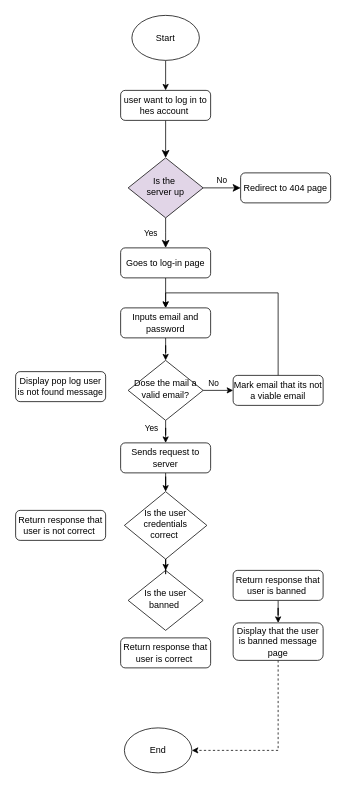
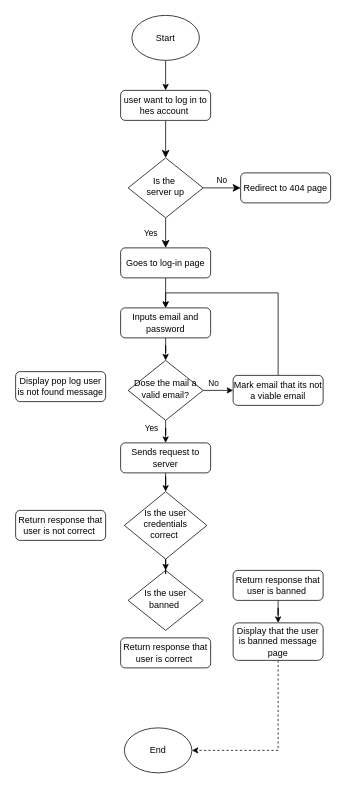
  <mxCell id="0" />
  <mxCell id="1" parent="0" />
  <mxCell id="2" value="" style="rounded=0;html=1;jettySize=auto;orthogonalLoop=1;fontSize=11;endArrow=classic;endFill=1;endSize=8;strokeWidth=1;shadow=0;labelBackgroundColor=none;edgeStyle=orthogonalEdgeStyle;" parent="1" source="3" target="6" edge="1"><mxGeometry relative="1" as="geometry" /></mxCell>
  <mxCell id="3" value="user want to log in to hes account&amp;nbsp;" style="rounded=1;whiteSpace=wrap;html=1;fontSize=12;glass=0;strokeWidth=1;shadow=0;" parent="1" vertex="1"><mxGeometry x="160" y="120" width="120" height="40" as="geometry" /></mxCell>
  <mxCell id="4" value="Yes" style="rounded=0;html=1;jettySize=auto;orthogonalLoop=1;fontSize=11;endArrow=classic;endFill=1;endSize=8;strokeWidth=1;shadow=0;labelBackgroundColor=none;edgeStyle=orthogonalEdgeStyle;" parent="1" source="6" edge="1"><mxGeometry x="-0.013" y="-20" relative="1" as="geometry"><mxPoint x="-20" y="-20" as="offset" /><mxPoint x="220" y="330" as="targetPoint" /></mxGeometry></mxCell>
  <mxCell id="5" value="No" style="edgeStyle=orthogonalEdgeStyle;rounded=0;html=1;jettySize=auto;orthogonalLoop=1;fontSize=11;endArrow=classic;endFill=1;endSize=8;strokeWidth=1;shadow=0;labelBackgroundColor=none;" parent="1" source="6" target="7" edge="1"><mxGeometry y="10" relative="1" as="geometry"><mxPoint as="offset" /></mxGeometry></mxCell>
- <mxCell id="6" value="Is the&amp;nbsp;&lt;div&gt;server up&lt;/div&gt;" style="rhombus;whiteSpace=wrap;html=1;shadow=0;fontFamily=Helvetica;fontSize=12;align=center;strokeWidth=1;spacing=6;spacingTop=-4;fillColor=#e1d5e7;" parent="1" vertex="1"><mxGeometry x="170" y="210" width="100" height="80" as="geometry" /></mxCell>
+ <mxCell id="6" value="Is the&amp;nbsp;&lt;div&gt;server up&lt;/div&gt;" style="rhombus;whiteSpace=wrap;html=1;shadow=0;fontFamily=Helvetica;fontSize=12;align=center;strokeWidth=1;spacing=6;spacingTop=-4;" parent="1" vertex="1"><mxGeometry x="170" y="210" width="100" height="80" as="geometry" /></mxCell>
  <mxCell id="7" value="Redirect to 404 page" style="rounded=1;whiteSpace=wrap;html=1;fontSize=12;glass=0;strokeWidth=1;shadow=0;" parent="1" vertex="1"><mxGeometry x="320" y="230" width="120" height="40" as="geometry" /></mxCell>
  <mxCell id="8" style="edgeStyle=orthogonalEdgeStyle;rounded=0;orthogonalLoop=1;jettySize=auto;html=1;entryX=0.5;entryY=0;entryDx=0;entryDy=0;" edge="1" parent="1" source="9" target="3"><mxGeometry relative="1" as="geometry" /></mxCell>
  <mxCell id="9" value="Start" style="ellipse;whiteSpace=wrap;html=1;" vertex="1" parent="1"><mxGeometry x="175" y="20" width="90" height="60" as="geometry" /></mxCell>
  <mxCell id="10" style="edgeStyle=orthogonalEdgeStyle;rounded=0;orthogonalLoop=1;jettySize=auto;html=1;entryX=0.5;entryY=0;entryDx=0;entryDy=0;" edge="1" parent="1" source="11" target="13"><mxGeometry relative="1" as="geometry" /></mxCell>
  <mxCell id="11" value="Goes to log-in page" style="rounded=1;whiteSpace=wrap;html=1;fontSize=12;glass=0;strokeWidth=1;shadow=0;" vertex="1" parent="1"><mxGeometry x="160" y="330" width="120" height="40" as="geometry" /></mxCell>
  <mxCell id="12" style="edgeStyle=orthogonalEdgeStyle;rounded=0;orthogonalLoop=1;jettySize=auto;html=1;entryX=0.5;entryY=0;entryDx=0;entryDy=0;" edge="1" parent="1" source="13" target="21"><mxGeometry relative="1" as="geometry" /></mxCell>
  <mxCell id="13" value="Inputs email and password" style="rounded=1;whiteSpace=wrap;html=1;fontSize=12;glass=0;strokeWidth=1;shadow=0;" vertex="1" parent="1"><mxGeometry x="160" y="410" width="120" height="40" as="geometry" /></mxCell>
  <mxCell id="14" style="edgeStyle=orthogonalEdgeStyle;rounded=0;orthogonalLoop=1;jettySize=auto;html=1;entryX=0.5;entryY=0;entryDx=0;entryDy=0;" edge="1" parent="1" source="15" target="30"><mxGeometry relative="1" as="geometry" /></mxCell>
  <mxCell id="15" value="Sends request to server" style="rounded=1;whiteSpace=wrap;html=1;fontSize=12;glass=0;strokeWidth=1;shadow=0;" vertex="1" parent="1"><mxGeometry x="160" y="590" width="120" height="40" as="geometry" /></mxCell>
  <mxCell id="16" value="Is the user&lt;div&gt;banned&amp;nbsp;&lt;/div&gt;" style="rhombus;whiteSpace=wrap;html=1;shadow=0;fontFamily=Helvetica;fontSize=12;align=center;strokeWidth=1;spacing=6;spacingTop=-4;" vertex="1" parent="1"><mxGeometry x="170" y="760" width="100" height="80" as="geometry" /></mxCell>
  <mxCell id="17" style="edgeStyle=orthogonalEdgeStyle;rounded=0;orthogonalLoop=1;jettySize=auto;html=1;entryX=0;entryY=0.5;entryDx=0;entryDy=0;" edge="1" parent="1" source="21" target="23"><mxGeometry relative="1" as="geometry" /></mxCell>
  <mxCell id="18" value="No" style="edgeLabel;html=1;align=center;verticalAlign=middle;resizable=0;points=[];" vertex="1" connectable="0" parent="17"><mxGeometry x="-0.351" y="3" relative="1" as="geometry"><mxPoint y="-7" as="offset" /></mxGeometry></mxCell>
  <mxCell id="19" style="edgeStyle=orthogonalEdgeStyle;rounded=0;orthogonalLoop=1;jettySize=auto;html=1;entryX=0.5;entryY=0;entryDx=0;entryDy=0;" edge="1" parent="1" source="21" target="15"><mxGeometry relative="1" as="geometry" /></mxCell>
  <mxCell id="20" value="Yes" style="edgeLabel;html=1;align=center;verticalAlign=middle;resizable=0;points=[];" vertex="1" connectable="0" parent="19"><mxGeometry x="-0.51" y="-1" relative="1" as="geometry"><mxPoint x="-19" y="-2" as="offset" /></mxGeometry></mxCell>
  <mxCell id="21" value="Dose the mail a valid email?" style="rhombus;whiteSpace=wrap;html=1;shadow=0;fontFamily=Helvetica;fontSize=12;align=center;strokeWidth=1;spacing=6;spacingTop=-4;" vertex="1" parent="1"><mxGeometry x="170" y="480" width="100" height="80" as="geometry" /></mxCell>
  <mxCell id="22" style="edgeStyle=orthogonalEdgeStyle;rounded=0;orthogonalLoop=1;jettySize=auto;html=1;entryX=0.5;entryY=0;entryDx=0;entryDy=0;" edge="1" parent="1" source="23" target="13"><mxGeometry relative="1" as="geometry"><Array as="points"><mxPoint x="370" y="390" /><mxPoint x="220" y="390" /></Array></mxGeometry></mxCell>
  <mxCell id="23" value="Mark email that its not a viable email" style="rounded=1;whiteSpace=wrap;html=1;fontSize=12;glass=0;strokeWidth=1;shadow=0;" vertex="1" parent="1"><mxGeometry x="310" y="500" width="120" height="40" as="geometry" /></mxCell>
  <mxCell id="24" style="edgeStyle=orthogonalEdgeStyle;rounded=0;orthogonalLoop=1;jettySize=auto;html=1;entryX=0.5;entryY=0;entryDx=0;entryDy=0;" edge="1" parent="1" source="25" target="27"><mxGeometry relative="1" as="geometry" /></mxCell>
  <mxCell id="25" value="Return response that user is banned&amp;nbsp;" style="rounded=1;whiteSpace=wrap;html=1;fontSize=12;glass=0;strokeWidth=1;shadow=0;" vertex="1" parent="1"><mxGeometry x="310" y="760" width="120" height="40" as="geometry" /></mxCell>
  <mxCell id="26" style="edgeStyle=orthogonalEdgeStyle;rounded=0;orthogonalLoop=1;jettySize=auto;html=1;entryX=1;entryY=0.5;entryDx=0;entryDy=0;dashed=1;" edge="1" parent="1" source="27" target="28"><mxGeometry relative="1" as="geometry"><Array as="points"><mxPoint x="370" y="1000" /></Array></mxGeometry></mxCell>
  <mxCell id="27" value="Display that the user is banned message page" style="rounded=1;whiteSpace=wrap;html=1;fontSize=12;glass=0;strokeWidth=1;shadow=0;" vertex="1" parent="1"><mxGeometry x="310" y="830" width="120" height="50" as="geometry" /></mxCell>
  <mxCell id="28" value="End" style="ellipse;whiteSpace=wrap;html=1;" vertex="1" parent="1"><mxGeometry x="165" y="970" width="90" height="60" as="geometry" /></mxCell>
  <mxCell id="29" style="edgeStyle=orthogonalEdgeStyle;rounded=0;orthogonalLoop=1;jettySize=auto;html=1;entryX=0.5;entryY=0;entryDx=0;entryDy=0;" edge="1" parent="1" source="30" target="16"><mxGeometry relative="1" as="geometry" /></mxCell>
  <mxCell id="30" value="Is the user&lt;div&gt;credentials correct&amp;nbsp;&lt;/div&gt;" style="rhombus;whiteSpace=wrap;html=1;shadow=0;fontFamily=Helvetica;fontSize=12;align=center;strokeWidth=1;spacing=6;spacingTop=-4;" vertex="1" parent="1"><mxGeometry x="165" y="655" width="110" height="90" as="geometry" /></mxCell>
  <mxCell id="31" value="Return response that user is not correct&amp;nbsp;" style="rounded=1;whiteSpace=wrap;html=1;fontSize=12;glass=0;strokeWidth=1;shadow=0;" vertex="1" parent="1"><mxGeometry x="20" y="680" width="120" height="40" as="geometry" /></mxCell>
  <mxCell id="32" value="Display pop log user is not found message" style="rounded=1;whiteSpace=wrap;html=1;fontSize=12;glass=0;strokeWidth=1;shadow=0;" vertex="1" parent="1"><mxGeometry x="20" y="495" width="120" height="40" as="geometry" /></mxCell>
  <mxCell id="33" value="Return response that user is correct&amp;nbsp;" style="rounded=1;whiteSpace=wrap;html=1;fontSize=12;glass=0;strokeWidth=1;shadow=0;" vertex="1" parent="1"><mxGeometry x="160" y="850" width="120" height="40" as="geometry" /></mxCell>
